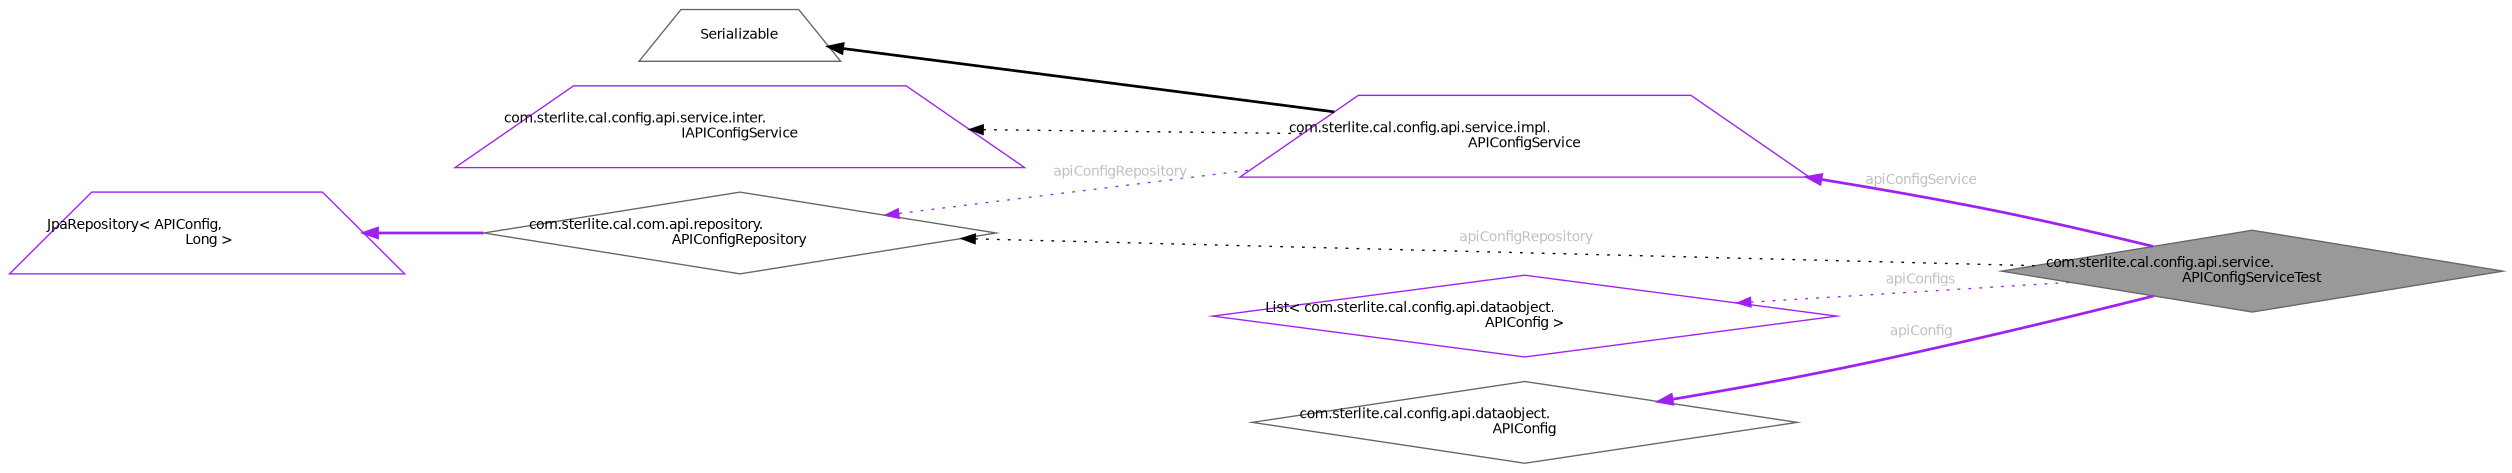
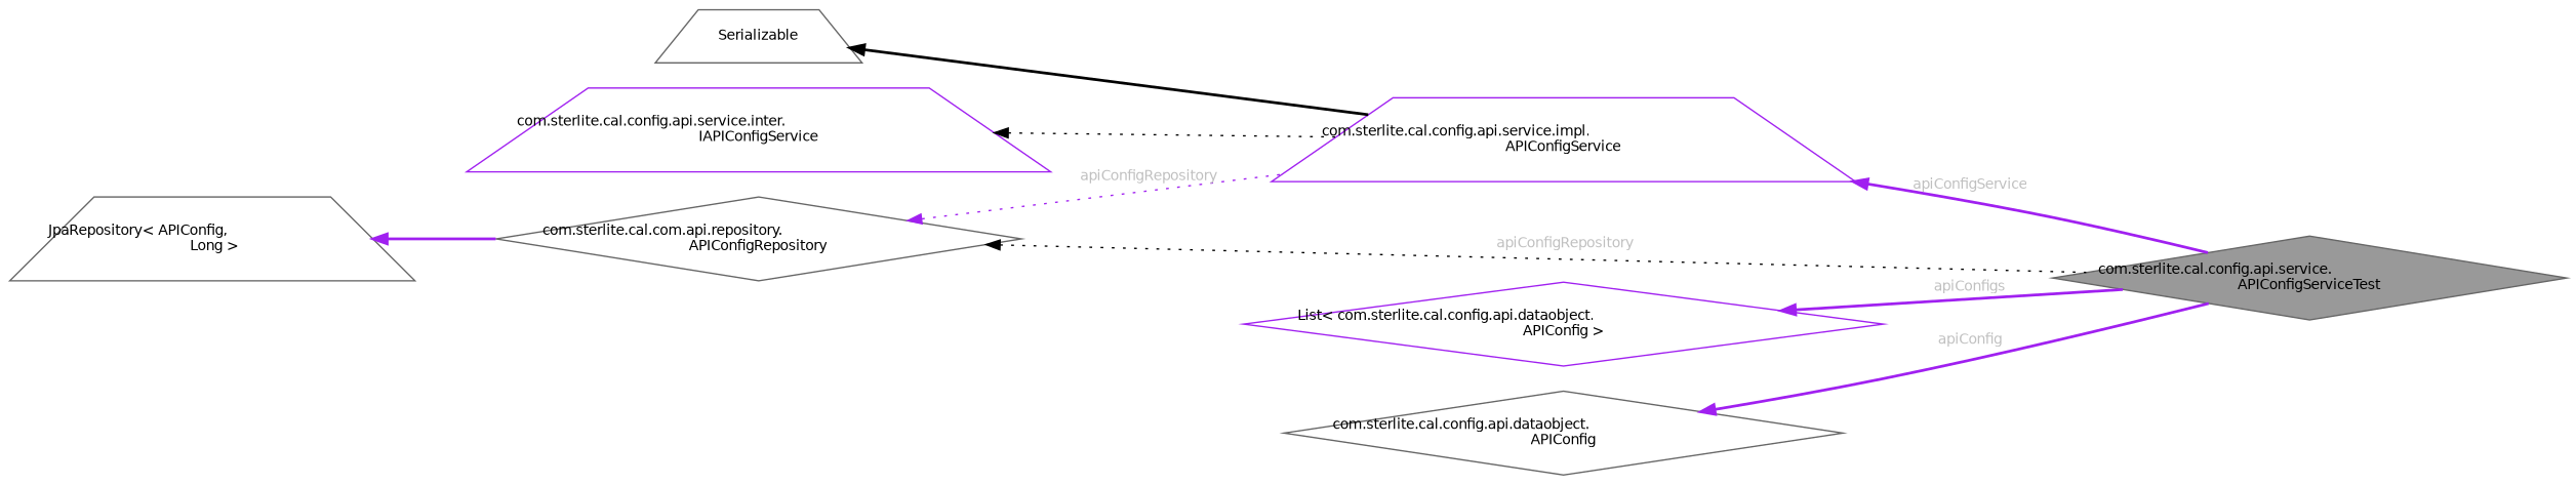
  digraph {
    rankdir=LR
    node [color=gray40 fillcolor=white fontname=Helvetica fontsize=10 shape=diamond style=filled]
    edge [color=purple dir=back fontcolor=grey fontname=Helvetica fontsize=10 labelfontname=Helvetica labelfontsize=10 style=bold]
    n1 [fillcolor=grey60 fontcolor=black height=0.2 label="com.sterlite.cal.config.api.service.\lAPIConfigServiceTest" width=0.4]
    n2 [color=purple height=0.2 label="com.sterlite.cal.config.api.service.impl.\lAPIConfigService" shape=trapezium width=0.4]
    n3 [color=purple height=0.2 label="com.sterlite.cal.config.api.service.inter.\lIAPIConfigService" shape=trapezium width=0.4]
    n4 [height=0.2 label="com.sterlite.cal.com.api.repository.\lAPIConfigRepository" width=0.4]
-   n5 [color=purple height=0.2 label="JpaRepository\< APIConfig,\l Long \>" shape=trapezium width=0.4]
+   n5 [height=0.2 label="JpaRepository\< APIConfig,\l Long \>" shape=trapezium width=0.4]
    n6 [color=purple height=0.2 label="List\< com.sterlite.cal.config.api.dataobject.\lAPIConfig \>" width=0.4]
    n7 [height=0.2 label="com.sterlite.cal.config.api.dataobject.\lAPIConfig" width=0.4]
    n8 [height=0.2 label=Serializable shape=trapezium width=0.4]
    n2 -> n1 [label=" apiConfigService"]
    n3 -> n2 [color=black style=dotted fontcolor=""]
    n4 -> n1 [color=black label=" apiConfigRepository" style=dotted]
    n4 -> n2 [label=" apiConfigRepository" style=dotted]
    n5 -> n4 [fontcolor=""]
-   n6 -> n1 [label=" apiConfigs" style=dotted]
+   n6 -> n1 [label=" apiConfigs"]
    n7 -> n1 [label=" apiConfig"]
    n8 -> n2 [color=black fontcolor=""]
  }
